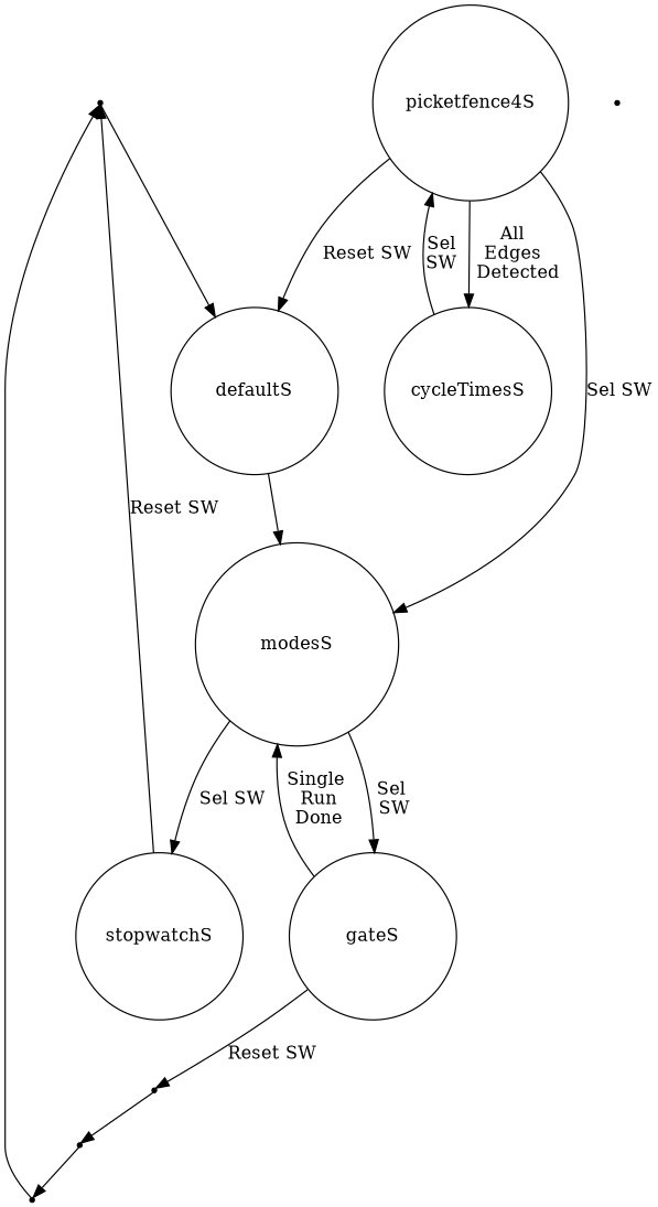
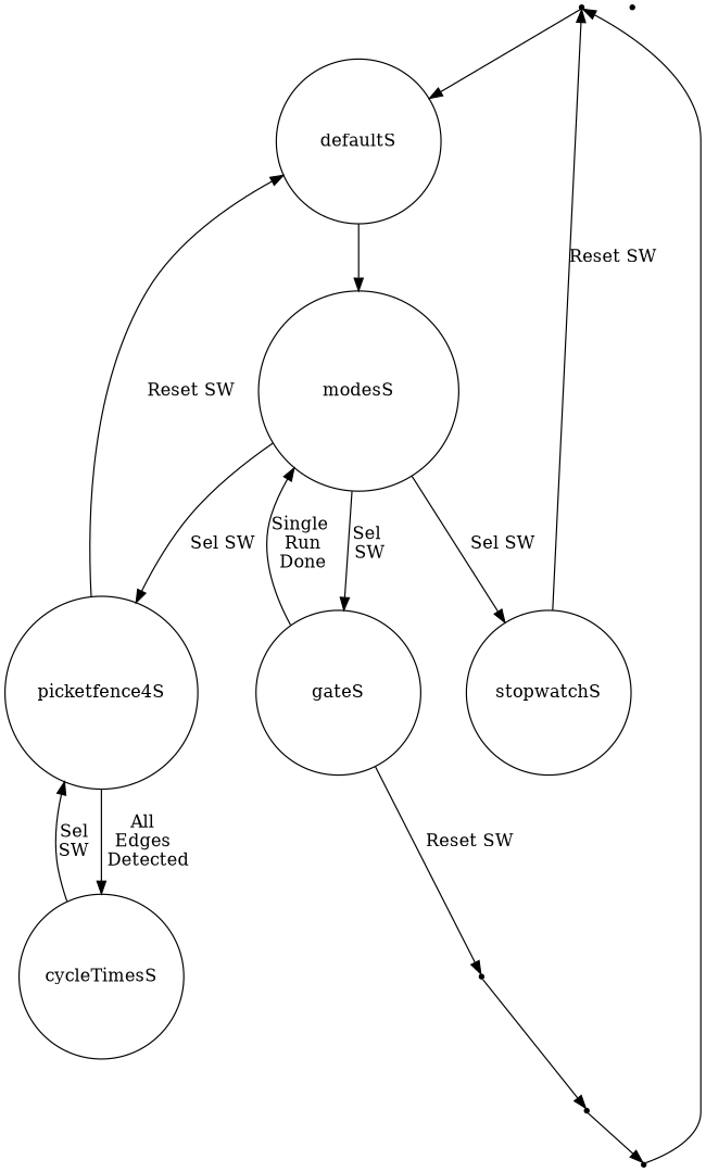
  digraph {
    nodesep=0.5
    ranksep=0.525
    splines=true
    node [shape=circle]
    end1 [shape=point]
    defaultS [height=1.8]
    modesS [height=2.2]
    end2 [shape=point]
    end3 [shape=point]
    end4 [shape=point]
    end5 [shape=point]
    stopwatchS
    gateS [height=1.8]
    n10 [label=picketfence4S]
    cycleTimesS [height=1.8]
    end1 -> defaultS
    defaultS -> modesS
    modesS -> stopwatchS [label="Sel SW"]
    modesS -> gateS [label=<Sel<br /> SW>]
-   n10 -> modesS [label="Sel SW"]
+   modesS -> n10 [label="Sel SW"]
    end2 -> end1
    end3 -> end2
    end4 -> end3
    stopwatchS -> end1 [label=<Reset SW>]
    gateS -> modesS [label=<Single <br />Run<br />Done>]
    gateS -> end4 [label=<Reset SW>]
    n10 -> defaultS [label=<Reset SW>]
    n10 -> cycleTimesS [label=<All <br />Edges <br /> Detected>]
    cycleTimesS -> n10 [label=<Sel<br />SW>]
  }
